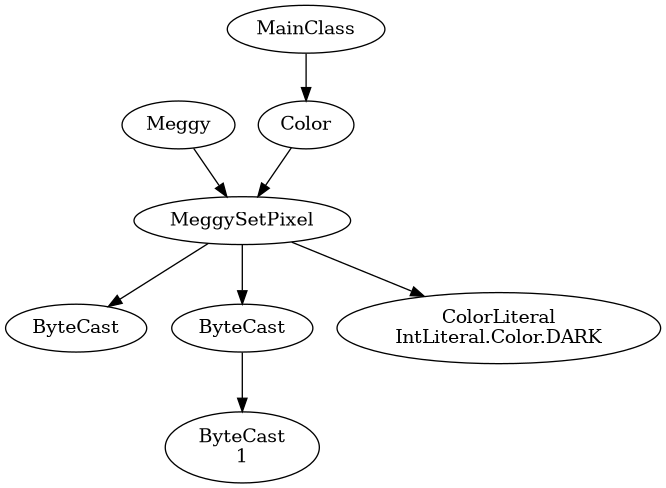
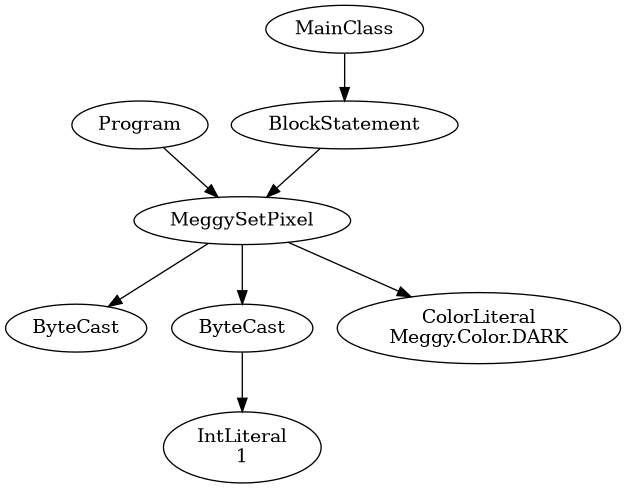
  digraph {
-   n1 [label=Meggy]
+   n1 [label=Program]
    n2 [label=MeggySetPixel]
    n3 [label=MainClass]
-   n4 [label=Color]
+   n4 [label=BlockStatement]
    n5 [label=ByteCast]
    n6 [label=ByteCast]
-   n7 [label="ColorLiteral\nIntLiteral.Color.DARK"]
-   n8 [label="ByteCast\n1"]
+   n7 [label="ColorLiteral\nMeggy.Color.DARK"]
+   n8 [label="IntLiteral\n1"]
    n1 -> n2
    n2 -> n5
    n2 -> n6
    n2 -> n7
    n3 -> n4
    n4 -> n2
    n6 -> n8
  }
